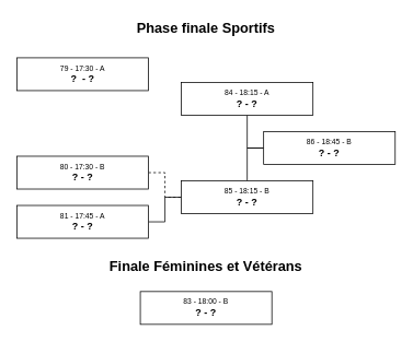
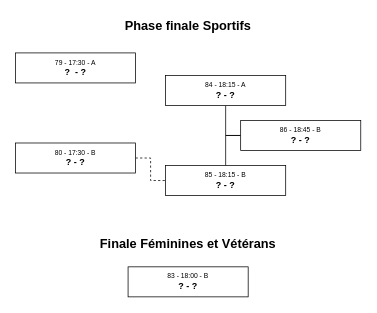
  <mxCell id="0" />
  <mxCell id="1" style="" parent="0" />
  <mxCell id="2" value="79 - 17:30 - A&lt;br&gt;&lt;font&gt;&lt;span style=&quot;font-size: 12px&quot;&gt;&lt;b&gt;&lt;span&gt;?&amp;nbsp;&lt;/span&gt;&amp;nbsp;- ?&lt;/b&gt;&lt;/span&gt;&lt;/font&gt;" style="rounded=0;whiteSpace=wrap;html=1;fontSize=9;" vertex="1" parent="1"><mxGeometry x="20" y="70" width="160" height="40" as="geometry" /></mxCell>
  <mxCell id="3" value="Phase finale Sportifs" style="text;html=1;strokeColor=none;fillColor=none;align=center;verticalAlign=middle;whiteSpace=wrap;rounded=0;fontSize=17;fontStyle=1" vertex="1" parent="1"><mxGeometry x="20" y="20" width="460" height="30" as="geometry" /></mxCell>
  <mxCell id="4" style="edgeStyle=orthogonalEdgeStyle;rounded=0;orthogonalLoop=1;jettySize=auto;html=1;entryX=0;entryY=0.5;entryDx=0;entryDy=0;fontSize=12;endArrow=none;endFill=0;" edge="1" parent="1" source="5" target="12"><mxGeometry relative="1" as="geometry" /></mxCell>
  <mxCell id="5" value="84 - 18:15 - A&lt;br&gt;&lt;font style=&quot;font-size: 12px&quot;&gt;&lt;b&gt;? - ?&lt;/b&gt;&lt;/font&gt;" style="rounded=0;whiteSpace=wrap;html=1;fontSize=9;" vertex="1" parent="1"><mxGeometry x="220" y="100" width="160" height="40" as="geometry" /></mxCell>
  <mxCell id="6" style="edgeStyle=orthogonalEdgeStyle;rounded=0;orthogonalLoop=1;jettySize=auto;html=1;endArrow=none;endFill=0;fontSize=9;dashed=1;" edge="1" parent="1" source="7" target="11"><mxGeometry relative="1" as="geometry" /></mxCell>
  <mxCell id="7" value="80 - 17:30 - B&lt;br style=&quot;font-size: 9px&quot;&gt;&lt;span style=&quot;font-size: 12px;&quot;&gt;&lt;b&gt;? - ?&lt;/b&gt;&lt;/span&gt;" style="rounded=0;whiteSpace=wrap;html=1;fontSize=9;" vertex="1" parent="1"><mxGeometry x="20" y="190" width="160" height="40" as="geometry" /></mxCell>
- <mxCell id="8" style="edgeStyle=orthogonalEdgeStyle;rounded=0;orthogonalLoop=1;jettySize=auto;html=1;endArrow=none;endFill=0;fontSize=9;" edge="1" parent="1" source="9" target="11"><mxGeometry relative="1" as="geometry" /></mxCell>
- <mxCell id="9" value="81 - 17:45 - A&lt;br&gt;&lt;span style=&quot;font-size: 12px;&quot;&gt;&lt;b&gt;? - ?&lt;/b&gt;&lt;/span&gt;" style="rounded=0;whiteSpace=wrap;html=1;fontSize=9;" vertex="1" parent="1"><mxGeometry x="20" y="250" width="160" height="40" as="geometry" /></mxCell>
  <mxCell id="10" style="edgeStyle=orthogonalEdgeStyle;rounded=0;orthogonalLoop=1;jettySize=auto;html=1;entryX=0;entryY=0.5;entryDx=0;entryDy=0;fontSize=12;endArrow=none;endFill=0;" edge="1" parent="1" source="11" target="12"><mxGeometry relative="1" as="geometry" /></mxCell>
  <mxCell id="11" value="85 - 18:15 - B&lt;div&gt;&lt;font style=&quot;font-size: 12px;&quot;&gt;&lt;b&gt;? - ?&lt;/b&gt;&lt;/font&gt;&lt;/div&gt;" style="rounded=0;whiteSpace=wrap;html=1;fontSize=9;" vertex="1" parent="1"><mxGeometry x="220" y="220" width="160" height="40" as="geometry" /></mxCell>
  <mxCell id="12" value="86 - 18:45 - B&lt;br&gt;&lt;b style=&quot;font-size: 12px;&quot;&gt;? - ?&lt;/b&gt;" style="rounded=0;whiteSpace=wrap;html=1;fontSize=9;" vertex="1" parent="1"><mxGeometry x="320" y="160" width="160" height="40" as="geometry" /></mxCell>
  <mxCell id="13" value="Finale Féminines et Vétérans" style="text;html=1;strokeColor=none;fillColor=none;align=center;verticalAlign=middle;whiteSpace=wrap;rounded=0;fontSize=17;fontStyle=1" vertex="1" parent="1"><mxGeometry x="20" y="310" width="460" height="30" as="geometry" /></mxCell>
  <mxCell id="14" value="83 - 18:00 - B&lt;br&gt;&lt;span style=&quot;font-size: 12px;&quot;&gt;&lt;b&gt;? - ?&lt;/b&gt;&lt;/span&gt;" style="rounded=0;whiteSpace=wrap;html=1;fontSize=9;" vertex="1" parent="1"><mxGeometry x="170" y="355" width="160" height="40" as="geometry" /></mxCell>
